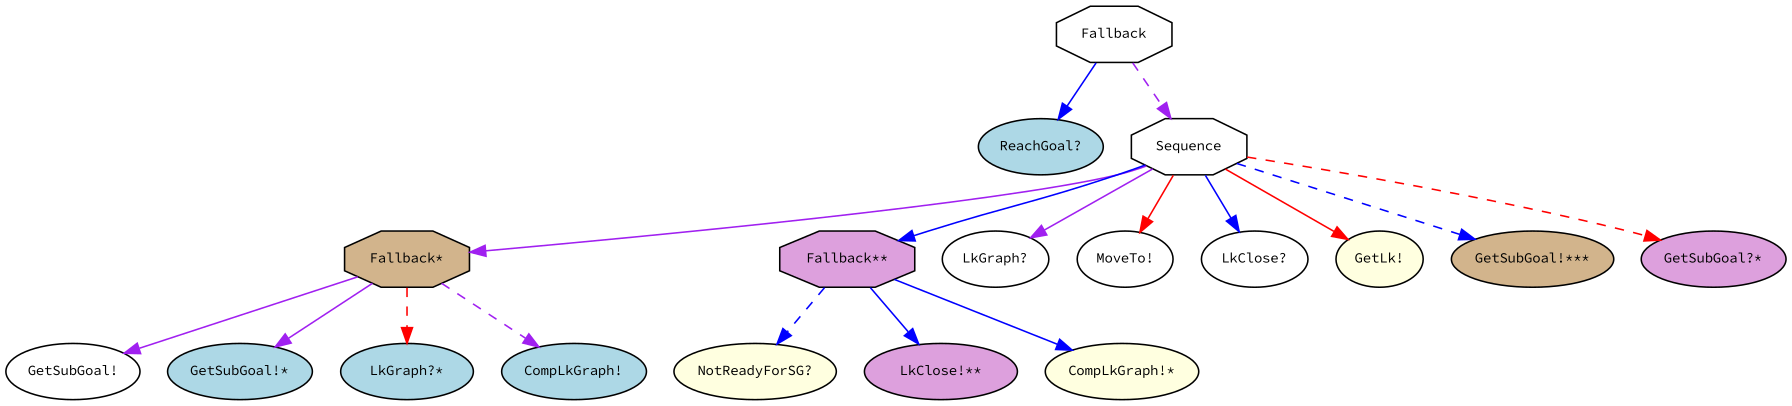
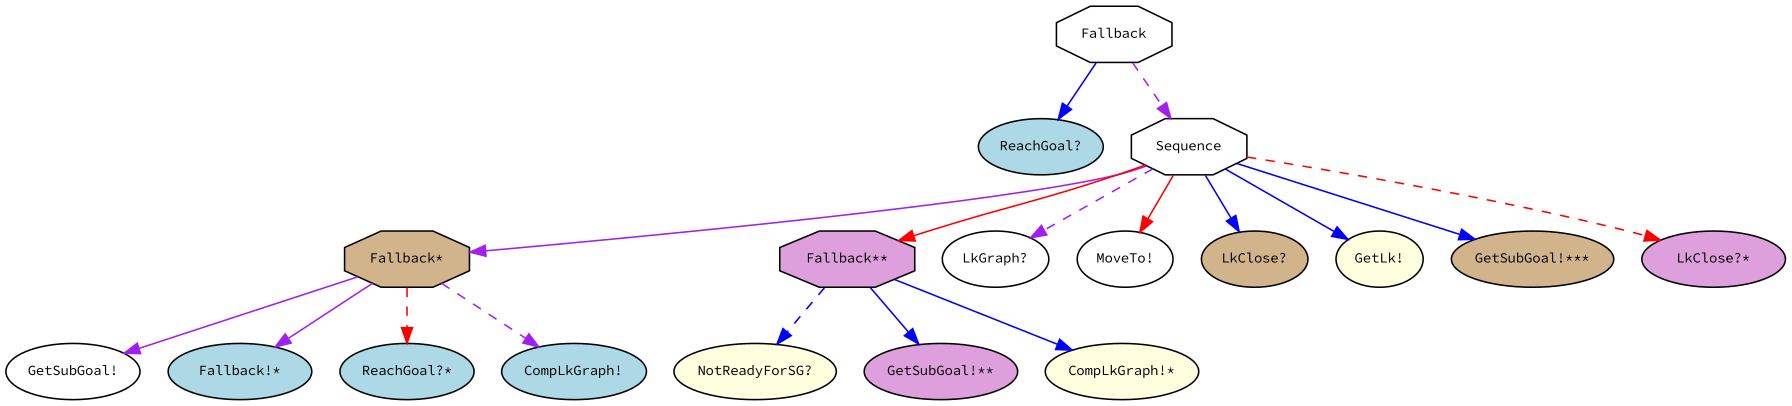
  digraph {
    fontname="Source Code Pro"
    ordering=out
    node [fillcolor=white fontcolor=black fontname="Source Code Pro" fontsize=9 shape=ellipse style=filled]
    edge [color=blue fontname="Source Code Pro" style=solid]
    n1 [label=Fallback shape=octagon]
    n2 [fillcolor=lightblue label="ReachGoal?"]
    n3 [label=Sequence shape=octagon]
    n4 [fillcolor=tan label="Fallback*" shape=octagon]
    n5 [fillcolor=plum label="Fallback**" shape=octagon]
    n6 [label="LkGraph?"]
    n7 [label="MoveTo!"]
-   n8 [label="LkClose?"]
+   n8 [fillcolor=tan label="LkClose?"]
    n9 [fillcolor=lightyellow label="GetLk!"]
    n10 [fillcolor=tan label="GetSubGoal!***"]
-   n11 [fillcolor=plum label="GetSubGoal?*"]
+   n11 [fillcolor=plum label="LkClose?*"]
    n12 [label="GetSubGoal!"]
-   n13 [fillcolor=lightblue label="GetSubGoal!*"]
-   n14 [fillcolor=lightblue label="LkGraph?*"]
+   n13 [fillcolor=lightblue label="Fallback!*"]
+   n14 [fillcolor=lightblue label="ReachGoal?*"]
    n15 [fillcolor=lightblue label="CompLkGraph!"]
    n16 [fillcolor=lightyellow label="NotReadyForSG?"]
-   n17 [fillcolor=plum label="LkClose!**"]
+   n17 [fillcolor=plum label="GetSubGoal!**"]
    n18 [fillcolor=lightyellow label="CompLkGraph!*"]
    n1 -> n2
    n1 -> n3 [color=purple style=dashed]
    n3 -> n4 [color=purple]
-   n3 -> n5
-   n3 -> n6 [color=purple]
+   n3 -> n5 [color=red]
+   n3 -> n6 [color=purple style=dashed]
    n3 -> n7 [color=red]
    n3 -> n8
-   n3 -> n9 [color=red]
-   n3 -> n10 [style=dashed]
+   n3 -> n9
+   n3 -> n10
    n3 -> n11 [color=red style=dashed]
    n4 -> n12 [color=purple]
    n4 -> n13 [color=purple]
    n4 -> n14 [color=red style=dashed]
    n4 -> n15 [color=purple style=dashed]
    n5 -> n16 [style=dashed]
    n5 -> n17
    n5 -> n18
  }
